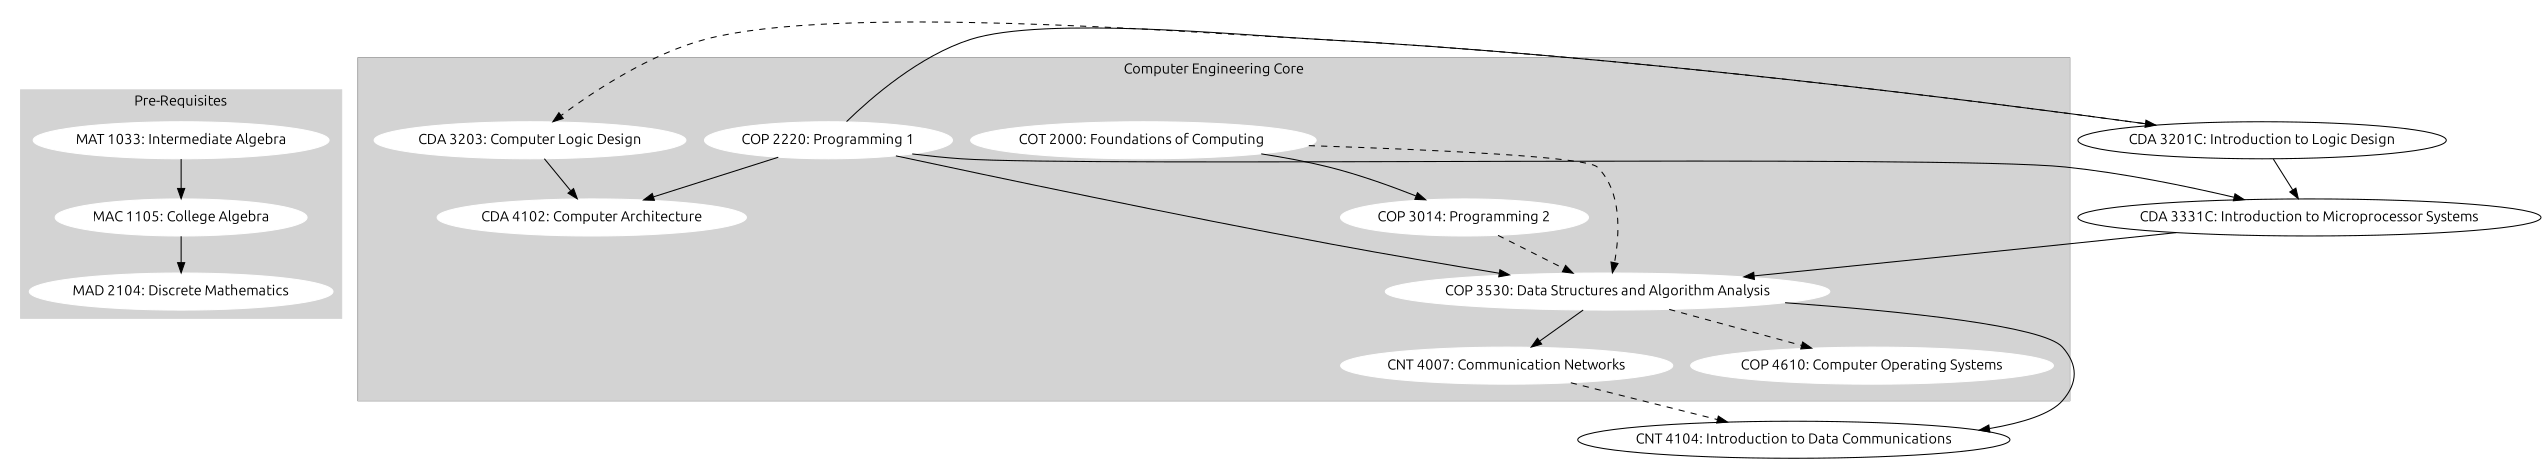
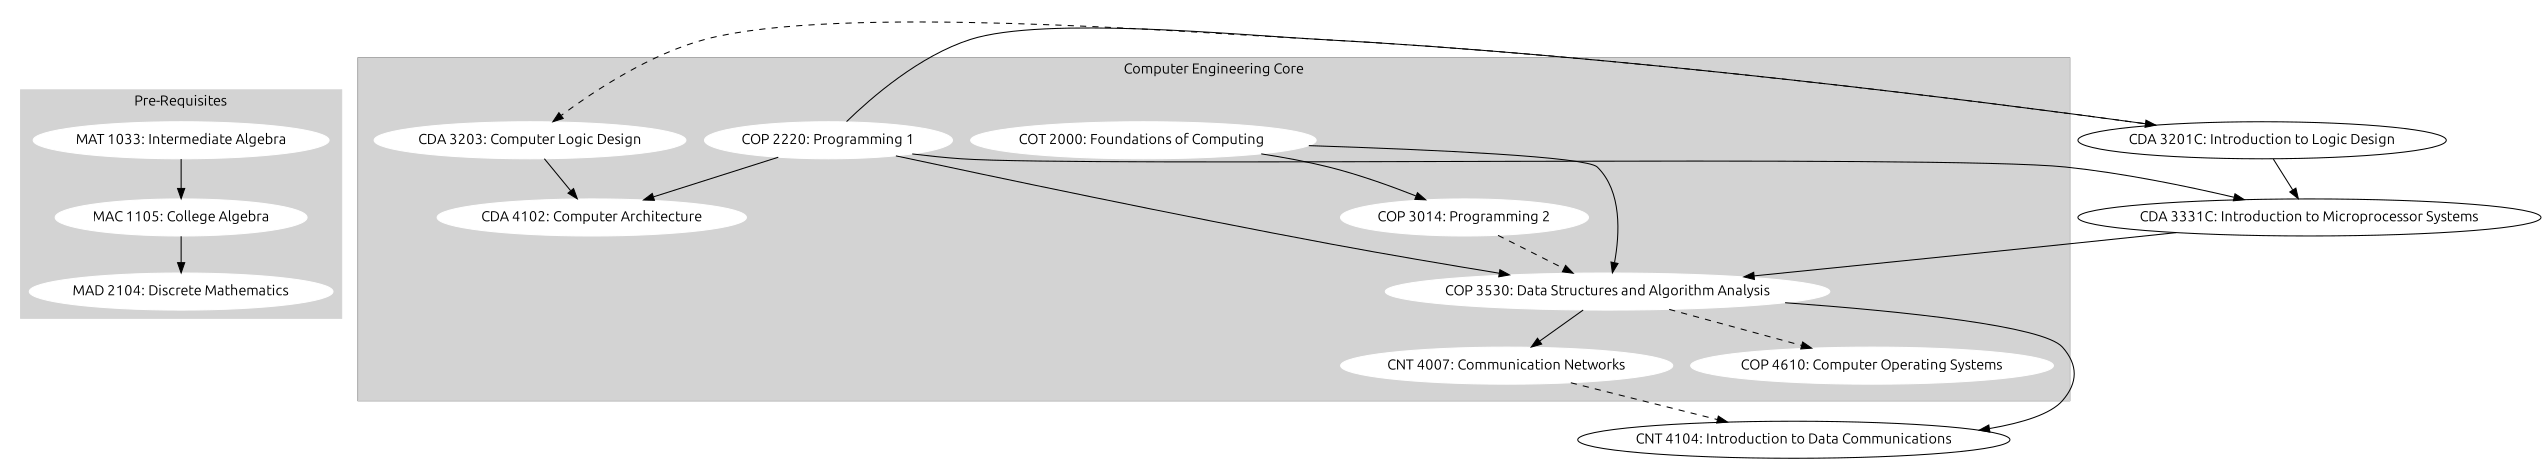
  digraph {
    fontname=Ubuntu
    node [color=white fillcolor=white fontname=Ubuntu style=filled]
    edge [fontname=Ubuntu]
    n1 [label="MAC 1105: College Algebra"]
    n2 [label="MAD 2104: Discrete Mathematics"]
    n3 [label="MAT 1033: Intermediate Algebra"]
    n4 [label="CDA 3203: Computer Logic Design"]
    n5 [label="CDA 4102: Computer Architecture"]
    n6 [label="COP 2220: Programming 1"]
    n7 [label="COT 2000: Foundations of Computing "]
    n8 [label="CNT 4007: Communication Networks"]
    n9 [label="COP 3014: Programming 2"]
    n10 [label="COP 3530: Data Structures and Algorithm Analysis"]
    n11 [label="COP 4610: Computer Operating Systems"]
    n12 [label="CDA 3201C: Introduction to Logic Design" color=""]
    n13 [label="CDA 3331C: Introduction to Microprocessor Systems" color=""]
    n14 [label="CNT 4104: Introduction to Data Communications" color=""]
    subgraph cluster_1 {
      color=invis
      subgraph cluster_2 {
        color=lightgrey
        label="Pre-Requisites"
        style=filled
        n1
        n2
        n3
      }
    }
    subgraph cluster_3 {
      label="Core Courses"
      subgraph cluster_4 {
        color=lightgrey
        label="Common Core"
        style=filled
        n4
        n5
        n6
        n7
      }
      subgraph cluster_5 {
        color=lightgrey
        label="Computer Science Core"
        style=filled
        n8
        n9
        n10
        n11
      }
      subgraph cluster_6 {
        color=lightgrey
        label="Computer Engineering Core"
        style=filled
      }
    }
    n1 -> n2
    n3 -> n1
    n4 -> n5
    n6 -> n5
    n6 -> n10
    n6 -> n12
    n6 -> n13
    n7 -> n9
-   n7 -> n10 [style=dashed]
+   n7 -> n10
    n8 -> n14 [style=dashed]
    n9 -> n10 [style=dashed]
    n10 -> n8
    n10 -> n11 [style=dashed]
    n10 -> n14
    n12 -> n4 [style=dashed]
    n12 -> n13
    n13 -> n10
  }
